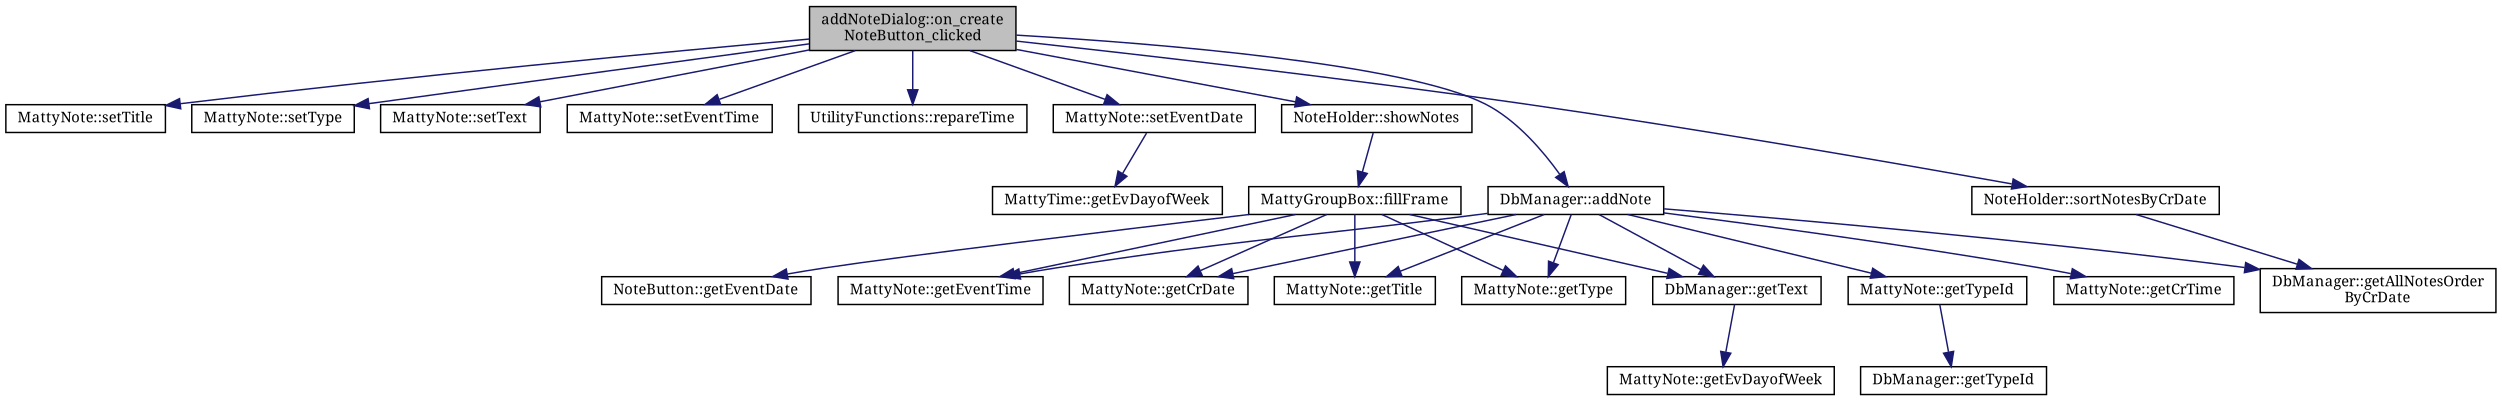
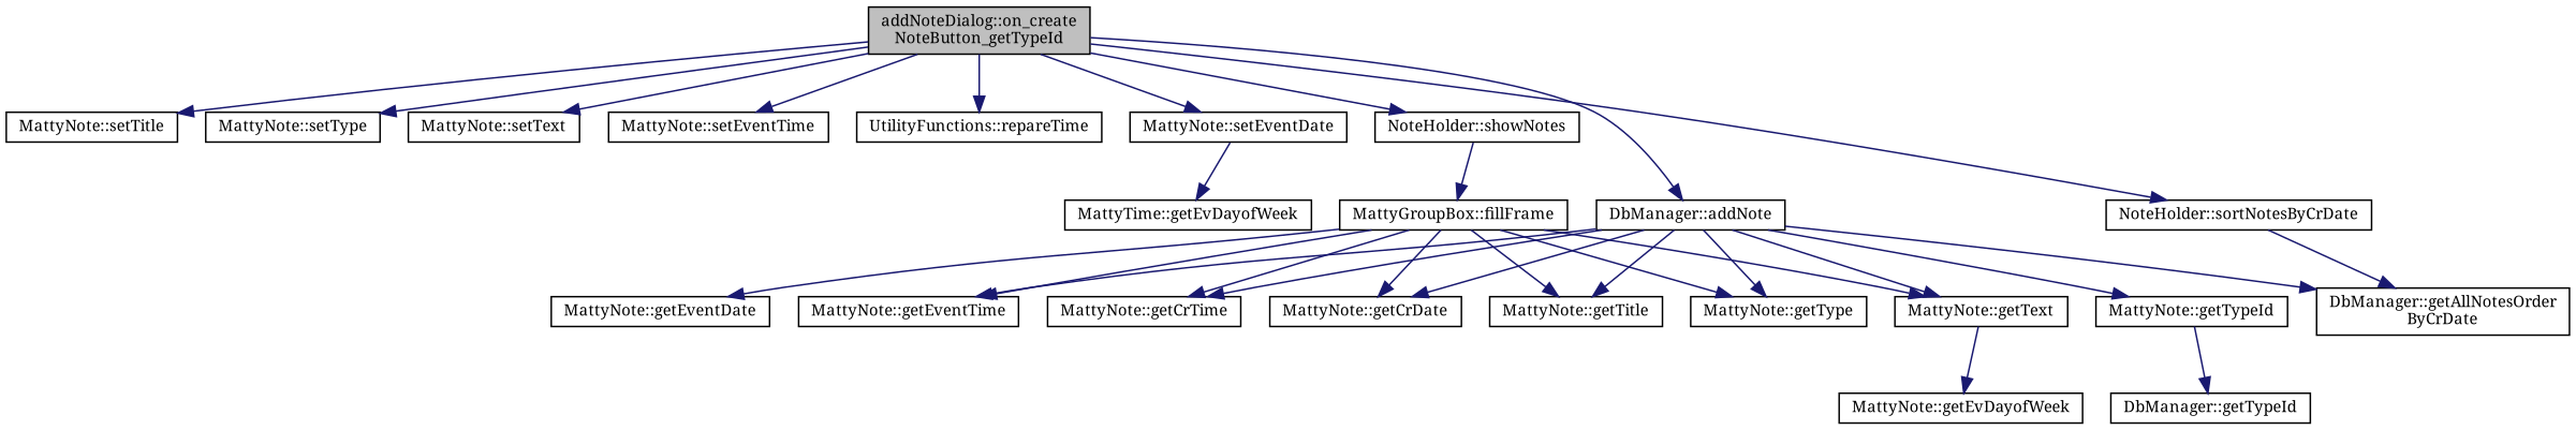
  digraph {
    fontname="Noto Serif"
    rankdir=TB
    node [color=black fillcolor=white fontname="Noto Serif" fontsize=10 shape=record style=filled]
    edge [color=midnightblue fontname="Noto Serif" fontsize=10 labelfontname=Helvetica labelfontsize=10 style=solid]
-   n1 [fillcolor=grey75 fontcolor=black height=0.2 label="addNoteDialog::on_create\lNoteButton_clicked" width=0.4]
+   n1 [fillcolor=grey75 fontcolor=black height=0.2 label="addNoteDialog::on_create\lNoteButton_getTypeId" width=0.4]
    n2 [height=0.2 label="MattyNote::setTitle" width=0.4]
    n3 [height=0.2 label="MattyNote::setType" width=0.4]
    n4 [height=0.2 label="MattyNote::setText" width=0.4]
    n5 [height=0.2 label="MattyNote::setEventTime" width=0.4]
    n6 [height=0.2 label="UtilityFunctions::repareTime" width=0.4]
    n7 [height=0.2 label="MattyNote::setEventDate" width=0.4]
    n8 [height=0.2 label="DbManager::addNote" width=0.4]
    n9 [height=0.2 label="NoteHolder::sortNotesByCrDate" width=0.4]
    n10 [height=0.2 label="NoteHolder::showNotes" width=0.4]
    n11 [height=0.2 label="MattyTime::getEvDayofWeek" width=0.4]
    n12 [height=0.2 label="MattyNote::getTitle" width=0.4]
    n13 [height=0.2 label="MattyNote::getType" width=0.4]
-   n14 [height=0.2 label="DbManager::getText" width=0.4]
+   n14 [height=0.2 label="MattyNote::getText" width=0.4]
    n15 [height=0.2 label="MattyNote::getEventTime" width=0.4]
    n16 [height=0.2 label="MattyNote::getCrTime" width=0.4]
    n17 [height=0.2 label="MattyNote::getCrDate" width=0.4]
    n18 [height=0.2 label="MattyNote::getTypeId" width=0.4]
    n19 [height=0.2 label="DbManager::getAllNotesOrder\lByCrDate" width=0.4]
    n20 [height=0.2 label="MattyGroupBox::fillFrame" width=0.4]
    n21 [height=0.2 label="DbManager::getTypeId" width=0.4]
    n22 [height=0.2 label="MattyNote::getEvDayofWeek" width=0.4]
-   n23 [height=0.2 label="NoteButton::getEventDate" width=0.4]
+   n23 [height=0.2 label="MattyNote::getEventDate" width=0.4]
    n1 -> n2
    n1 -> n3
    n1 -> n4
    n1 -> n5
    n1 -> n6
    n1 -> n7
    n1 -> n8
    n1 -> n9
    n1 -> n10
    n7 -> n11
    n8 -> n12
    n8 -> n13
    n8 -> n14
    n8 -> n15
    n8 -> n16
    n8 -> n17
    n8 -> n18
    n8 -> n19
    n9 -> n19
    n10 -> n20
    n14 -> n22
    n18 -> n21
    n20 -> n12
    n20 -> n13
    n20 -> n14
    n20 -> n15
+   n20 -> n16
    n20 -> n17
    n20 -> n23
  }
